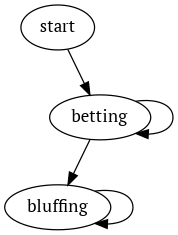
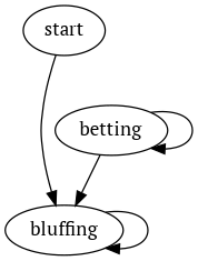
  digraph {
    fontname="PT Serif"
    node [fontname="PT Serif"]
    edge [fontname="PT Serif"]
    bluffing
    betting
    start
    bluffing -> bluffing
    betting -> bluffing
    betting -> betting
-   start -> betting
+   start -> bluffing
  }
